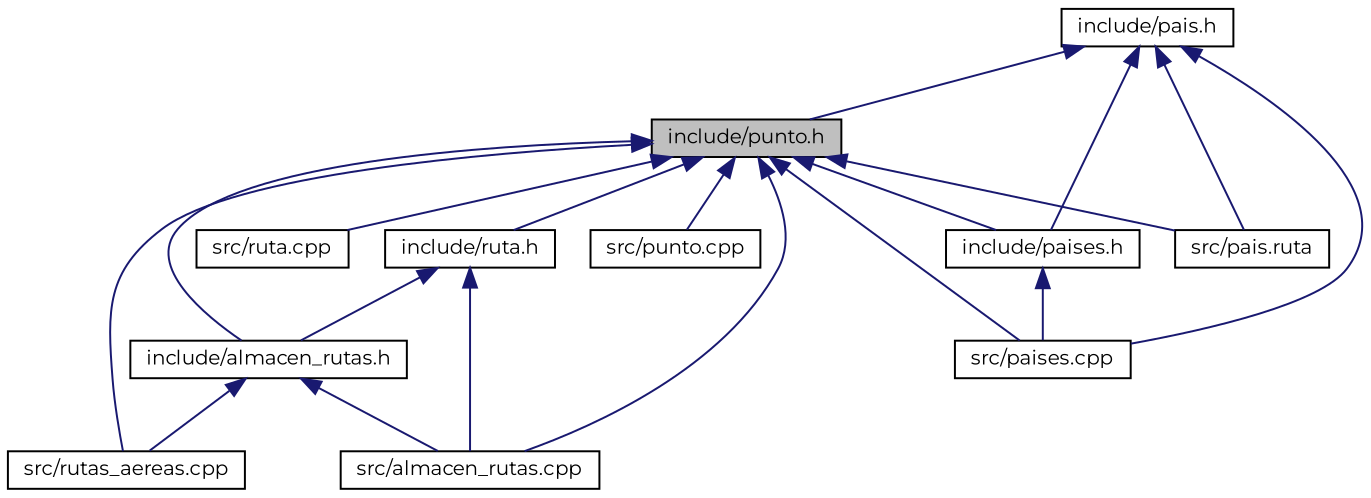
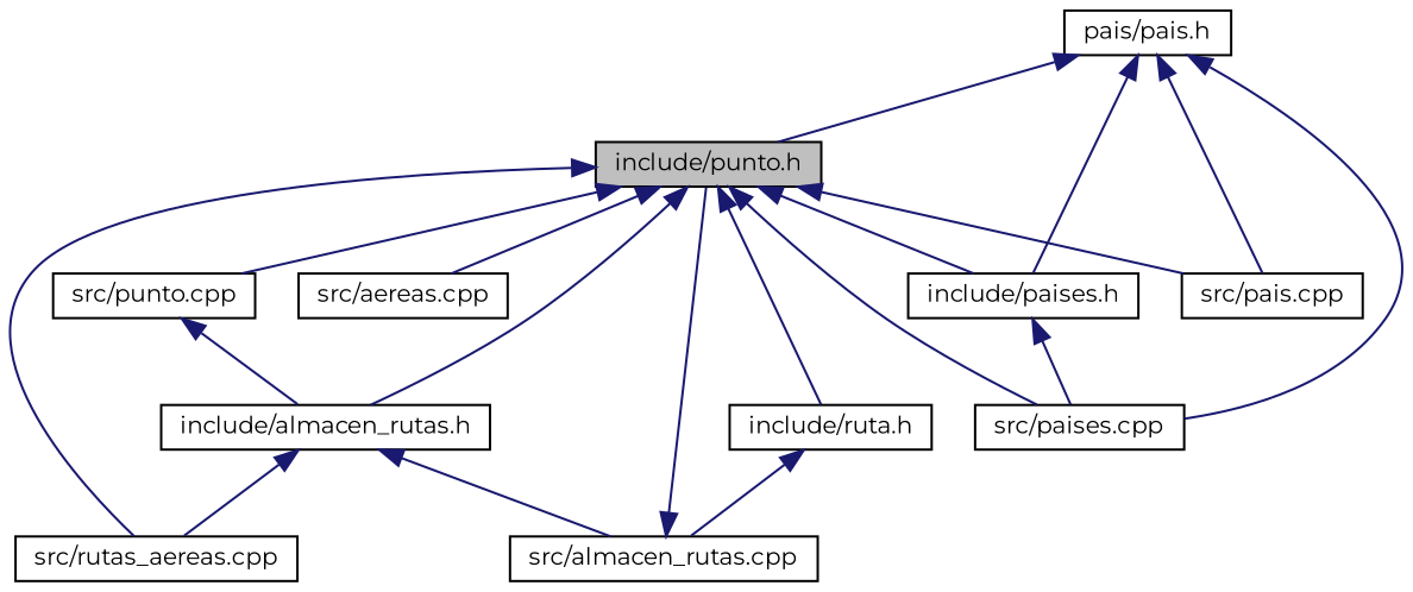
  digraph {
    fontname=Montserrat
    node [color=black fillcolor=white fontname=Montserrat fontsize=10 shape=record style=filled]
    edge [color=midnightblue dir=back fontname=Montserrat fontsize=10 labelfontname=Helvetica labelfontsize=10 style=solid]
    n1 [fillcolor=grey75 fontcolor=black height=0.2 label="include/punto.h" width=0.4]
    n2 [height=0.2 label="include/almacen_rutas.h" width=0.4]
    n3 [height=0.2 label="src/almacen_rutas.cpp" width=0.4]
    n4 [height=0.2 label="src/rutas_aereas.cpp" width=0.4]
    n5 [height=0.2 label="include/ruta.h" width=0.4]
-   n6 [height=0.2 label="src/ruta.cpp" width=0.4]
+   n6 [height=0.2 label="src/aereas.cpp" width=0.4]
    n7 [height=0.2 label="include/paises.h" width=0.4]
    n8 [height=0.2 label="src/paises.cpp" width=0.4]
-   n9 [height=0.2 label="src/pais.ruta" width=0.4]
+   n9 [height=0.2 label="src/pais.cpp" width=0.4]
    n10 [height=0.2 label="src/punto.cpp" width=0.4]
-   n11 [height=0.2 label="include/pais.h" width=0.4]
+   n11 [height=0.2 label="pais/pais.h" width=0.4]
    n1 -> n2
-   n1 -> n3
+   n3 -> n1
    n1 -> n4
    n1 -> n5
    n1 -> n6
    n1 -> n7
    n1 -> n8
    n1 -> n9
    n1 -> n10
    n2 -> n3
    n2 -> n4
-   n5 -> n2
+   n10 -> n2
    n5 -> n3
    n7 -> n8
    n11 -> n1
    n11 -> n7
    n11 -> n8
    n11 -> n9
  }
